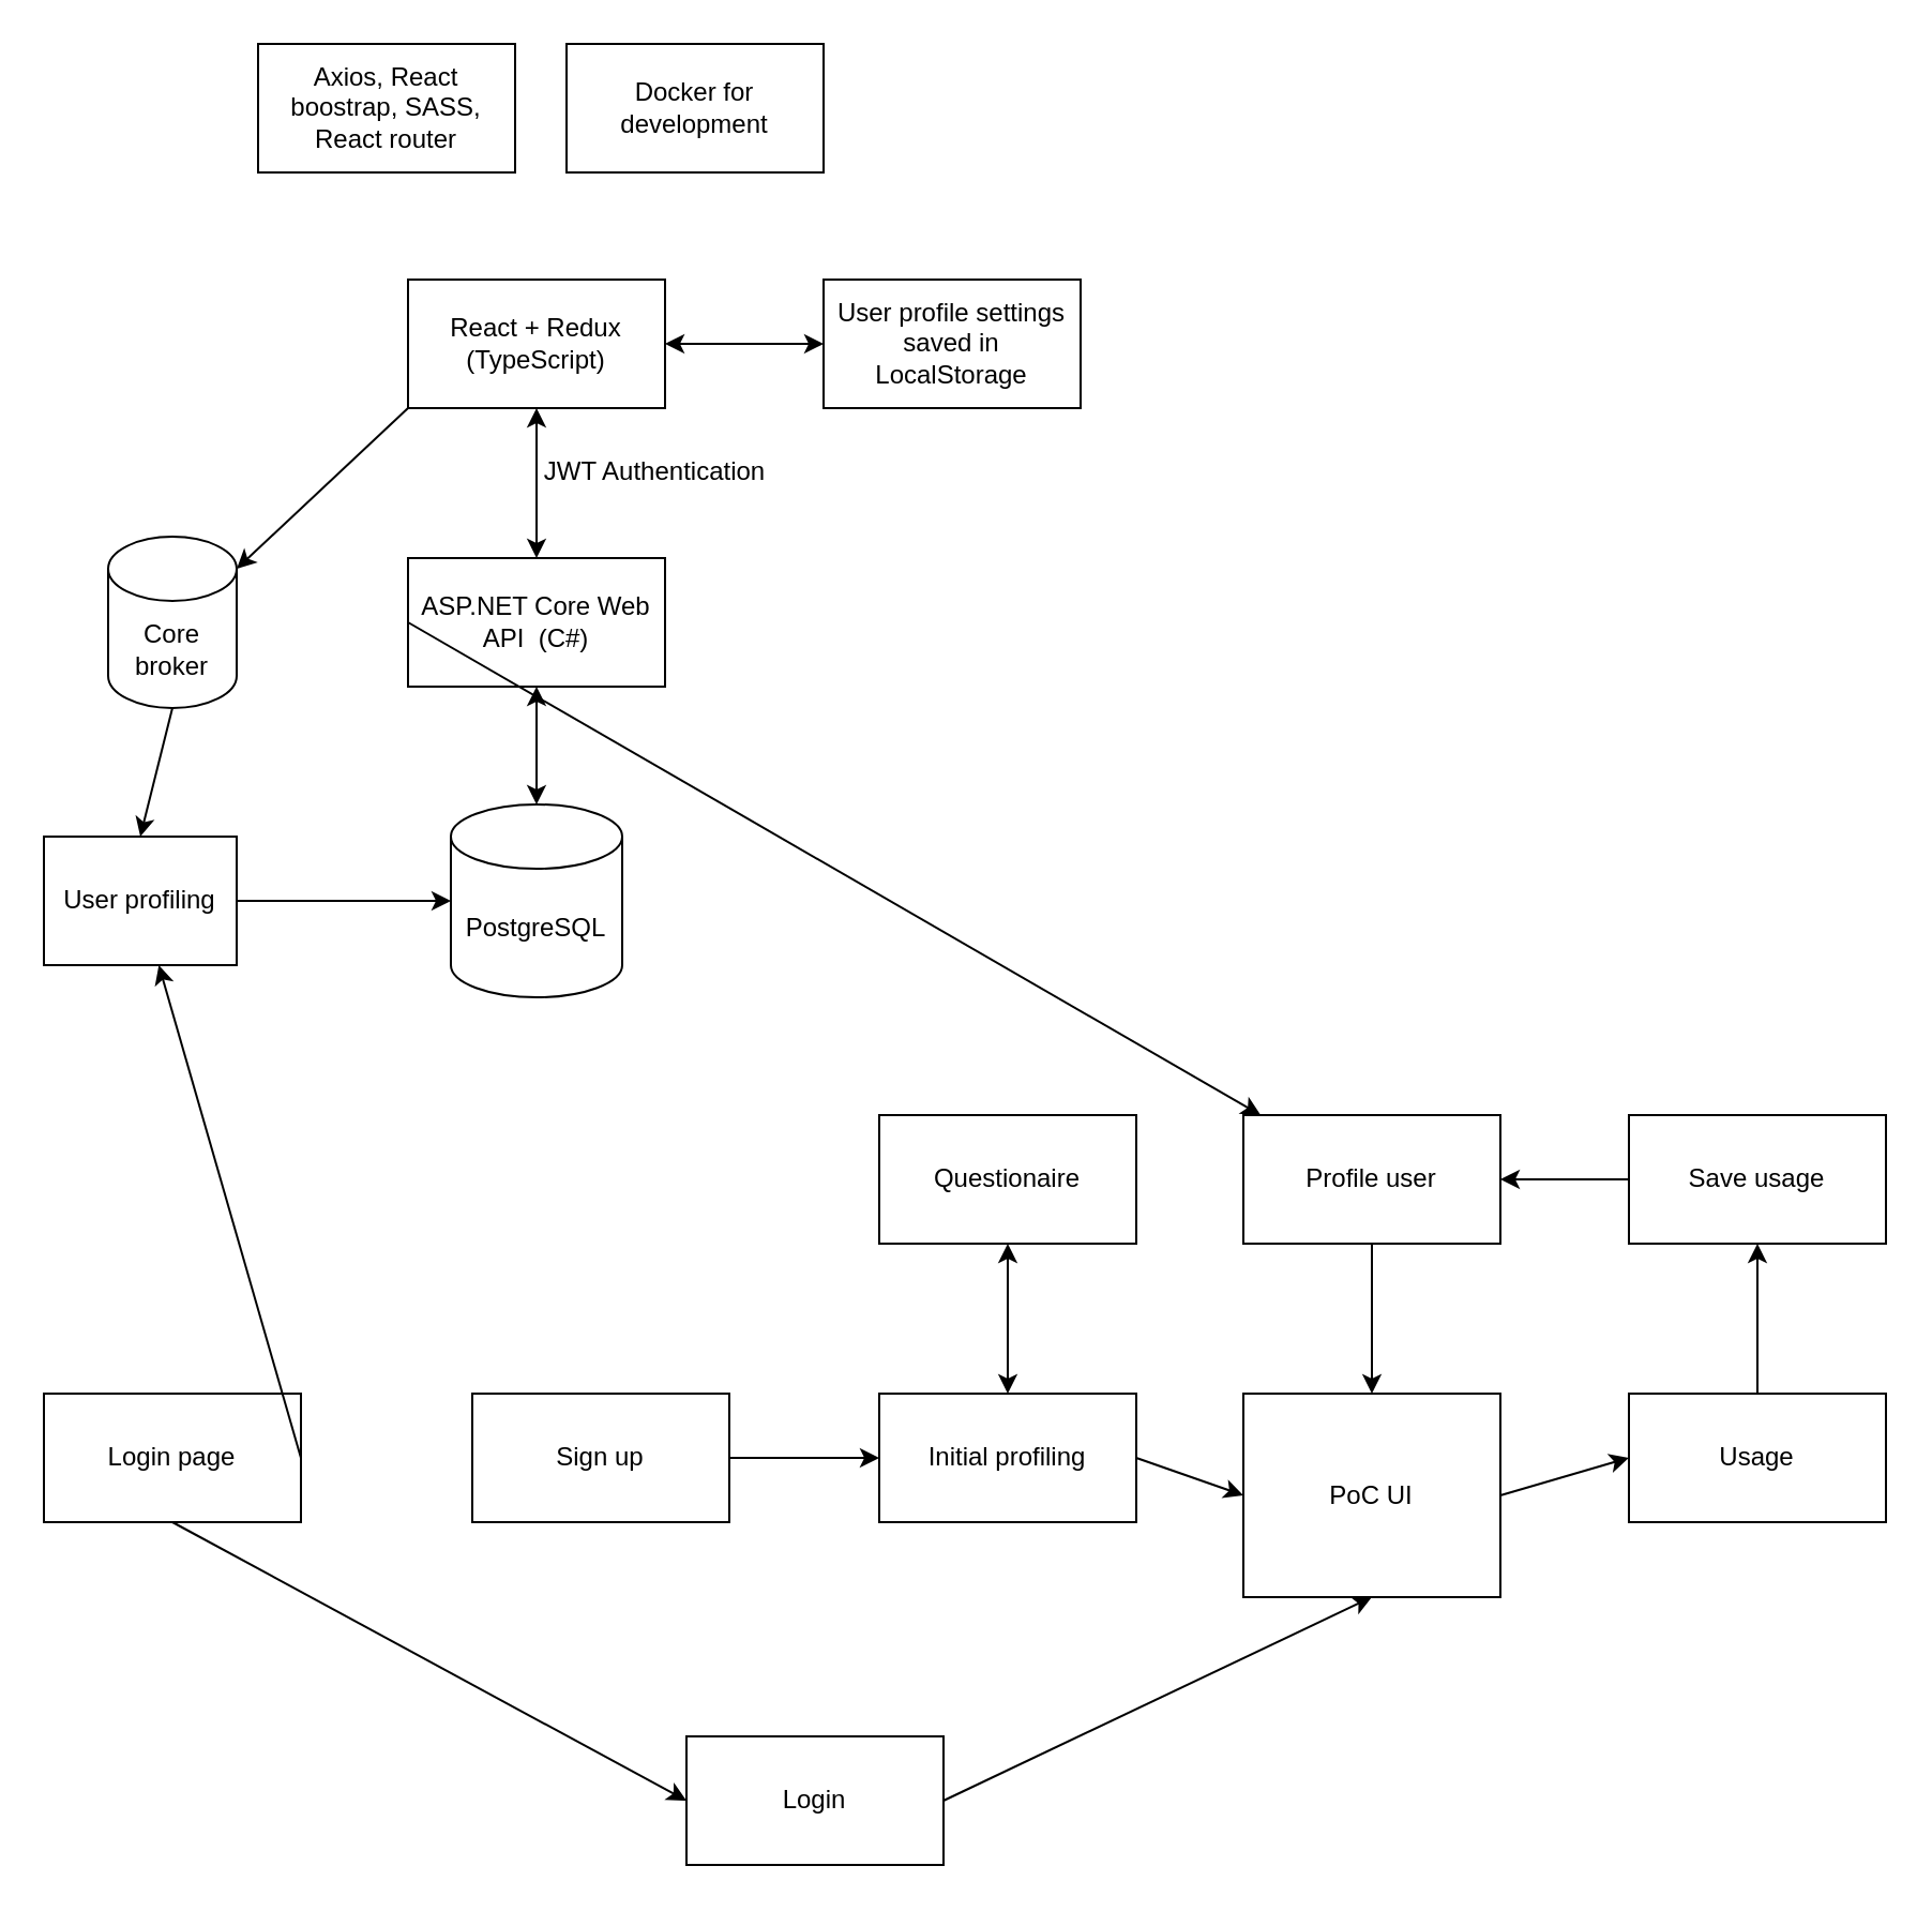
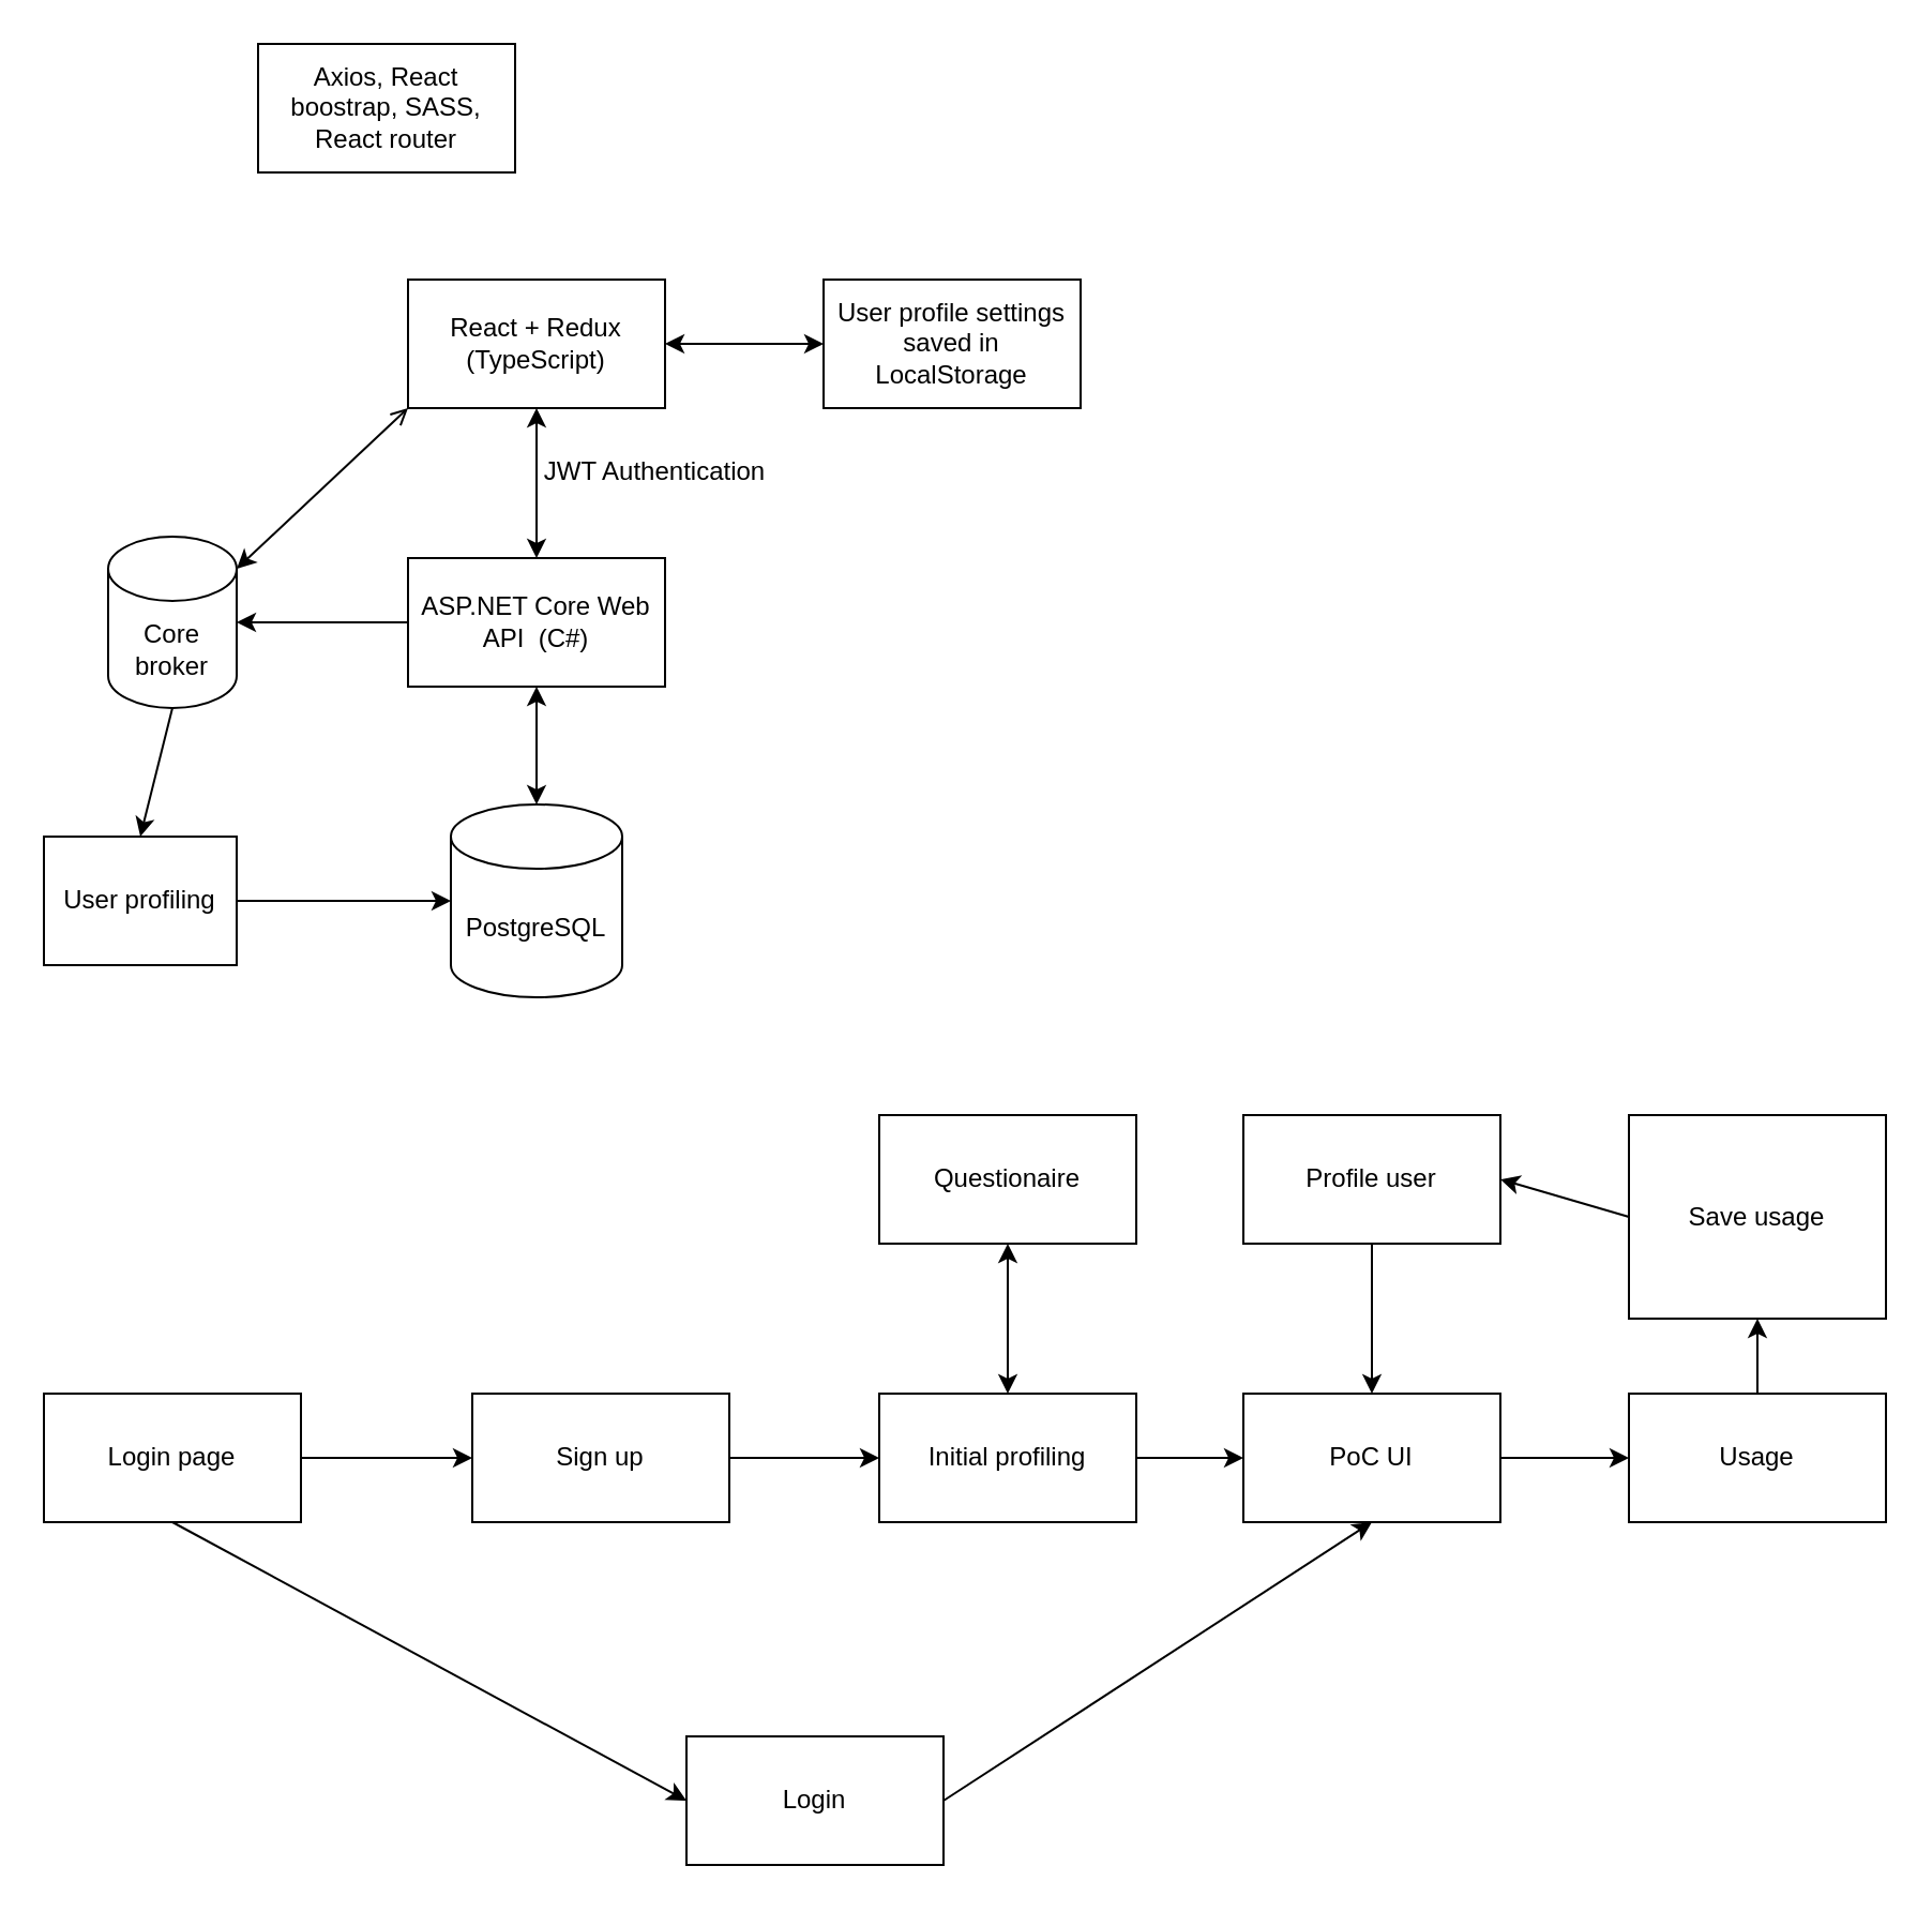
  <mxCell id="0" />
  <mxCell id="1" parent="0" />
  <mxCell id="2" value="" style="endArrow=classic;startArrow=classic;html=1;rounded=0;exitX=0.5;exitY=0;exitDx=0;exitDy=0;exitPerimeter=0;entryX=0.5;entryY=1;entryDx=0;entryDy=0;" parent="1" source="26" target="25" edge="1"><mxGeometry width="50" height="50" relative="1" as="geometry"><mxPoint x="250" y="490" as="sourcePoint" /><mxPoint x="280" y="340" as="targetPoint" /></mxGeometry></mxCell>
  <mxCell id="3" value="User profiling" style="rounded=0;whiteSpace=wrap;html=1;" parent="1" vertex="1"><mxGeometry x="20" y="390" width="90" height="60" as="geometry" /></mxCell>
  <mxCell id="4" value="" style="endArrow=none;startArrow=classic;html=1;rounded=0;exitX=0.5;exitY=0;exitDx=0;exitDy=0;entryX=0.5;entryY=1;entryDx=0;entryDy=0;entryPerimeter=0;startFill=1;endFill=0;" parent="1" source="3" target="27" edge="1"><mxGeometry width="50" height="50" relative="1" as="geometry"><mxPoint x="30" y="507.5" as="sourcePoint" /><mxPoint x="140" y="530" as="targetPoint" /></mxGeometry></mxCell>
  <mxCell id="5" value="React + Redux (TypeScript)" style="rounded=0;whiteSpace=wrap;html=1;" parent="1" vertex="1"><mxGeometry x="190" y="130" width="120" height="60" as="geometry" /></mxCell>
  <mxCell id="6" value="Login page" style="rounded=0;whiteSpace=wrap;html=1;" parent="1" vertex="1"><mxGeometry x="20" y="650" width="120" height="60" as="geometry" /></mxCell>
  <mxCell id="7" value="Sign up" style="rounded=0;whiteSpace=wrap;html=1;" parent="1" vertex="1"><mxGeometry x="220" y="650" width="120" height="60" as="geometry" /></mxCell>
  <mxCell id="8" value="Initial profiling" style="rounded=0;whiteSpace=wrap;html=1;" parent="1" vertex="1"><mxGeometry x="410" y="650" width="120" height="60" as="geometry" /></mxCell>
- <mxCell id="9" value="PoC UI" style="rounded=0;whiteSpace=wrap;html=1;" parent="1" vertex="1"><mxGeometry x="580" y="650" width="120" height="95" as="geometry" /></mxCell>
+ <mxCell id="9" value="PoC UI" style="rounded=0;whiteSpace=wrap;html=1;" parent="1" vertex="1"><mxGeometry x="580" y="650" width="120" height="60" as="geometry" /></mxCell>
  <mxCell id="10" value="Usage" style="rounded=0;whiteSpace=wrap;html=1;" parent="1" vertex="1"><mxGeometry x="760" y="650" width="120" height="60" as="geometry" /></mxCell>
- <mxCell id="11" value="Save usage" style="rounded=0;whiteSpace=wrap;html=1;" parent="1" vertex="1"><mxGeometry x="760" y="520" width="120" height="60" as="geometry" /></mxCell>
+ <mxCell id="11" value="Save usage" style="rounded=0;whiteSpace=wrap;html=1;" parent="1" vertex="1"><mxGeometry x="760" y="520" width="120" height="95" as="geometry" /></mxCell>
  <mxCell id="12" value="Profile user" style="rounded=0;whiteSpace=wrap;html=1;" parent="1" vertex="1"><mxGeometry x="580" y="520" width="120" height="60" as="geometry" /></mxCell>
  <mxCell id="13" value="" style="endArrow=classic;html=1;rounded=0;exitX=0.5;exitY=0;exitDx=0;exitDy=0;entryX=0.5;entryY=1;entryDx=0;entryDy=0;" parent="1" source="10" target="11" edge="1"><mxGeometry width="50" height="50" relative="1" as="geometry"><mxPoint x="750" y="450" as="sourcePoint" /><mxPoint x="800" y="400" as="targetPoint" /></mxGeometry></mxCell>
  <mxCell id="14" value="" style="endArrow=classic;html=1;rounded=0;exitX=0;exitY=0.5;exitDx=0;exitDy=0;entryX=1;entryY=0.5;entryDx=0;entryDy=0;" parent="1" source="11" target="12" edge="1"><mxGeometry width="50" height="50" relative="1" as="geometry"><mxPoint x="830" y="660" as="sourcePoint" /><mxPoint x="830" y="590" as="targetPoint" /></mxGeometry></mxCell>
  <mxCell id="15" value="" style="endArrow=classic;html=1;rounded=0;exitX=0.5;exitY=1;exitDx=0;exitDy=0;entryX=0.5;entryY=0;entryDx=0;entryDy=0;" parent="1" source="12" target="9" edge="1"><mxGeometry width="50" height="50" relative="1" as="geometry"><mxPoint x="770" y="560" as="sourcePoint" /><mxPoint x="710" y="560" as="targetPoint" /></mxGeometry></mxCell>
  <mxCell id="16" value="" style="endArrow=classic;html=1;rounded=0;entryX=0;entryY=0.5;entryDx=0;entryDy=0;exitX=1;exitY=0.5;exitDx=0;exitDy=0;" parent="1" source="9" target="10" edge="1"><mxGeometry width="50" height="50" relative="1" as="geometry"><mxPoint x="660" y="820" as="sourcePoint" /><mxPoint x="710" y="770" as="targetPoint" /></mxGeometry></mxCell>
- <mxCell id="17" value="" style="endArrow=classic;html=1;rounded=0;exitX=1;exitY=0.5;exitDx=0;exitDy=0;" parent="1" source="6" target="3" edge="1"><mxGeometry width="50" height="50" relative="1" as="geometry"><mxPoint x="710" y="690" as="sourcePoint" /><mxPoint x="230" y="740" as="targetPoint" /></mxGeometry></mxCell>
+ <mxCell id="17" value="" style="endArrow=classic;html=1;rounded=0;exitX=1;exitY=0.5;exitDx=0;exitDy=0;entryX=0;entryY=0.5;entryDx=0;entryDy=0;" parent="1" source="6" target="7" edge="1"><mxGeometry width="50" height="50" relative="1" as="geometry"><mxPoint x="710" y="690" as="sourcePoint" /><mxPoint x="230" y="740" as="targetPoint" /></mxGeometry></mxCell>
  <mxCell id="18" value="" style="endArrow=classic;html=1;rounded=0;exitX=1;exitY=0.5;exitDx=0;exitDy=0;entryX=0;entryY=0.5;entryDx=0;entryDy=0;" parent="1" source="7" target="8" edge="1"><mxGeometry width="50" height="50" relative="1" as="geometry"><mxPoint x="150" y="690" as="sourcePoint" /><mxPoint x="230" y="690" as="targetPoint" /></mxGeometry></mxCell>
  <mxCell id="19" value="" style="endArrow=classic;html=1;rounded=0;exitX=1;exitY=0.5;exitDx=0;exitDy=0;entryX=0;entryY=0.5;entryDx=0;entryDy=0;" parent="1" source="8" target="9" edge="1"><mxGeometry width="50" height="50" relative="1" as="geometry"><mxPoint x="350" y="690" as="sourcePoint" /><mxPoint x="420" y="690" as="targetPoint" /></mxGeometry></mxCell>
  <mxCell id="20" value="Login" style="rounded=0;whiteSpace=wrap;html=1;" parent="1" vertex="1"><mxGeometry x="320" y="810" width="120" height="60" as="geometry" /></mxCell>
  <mxCell id="21" value="" style="endArrow=classic;html=1;rounded=0;exitX=0.5;exitY=1;exitDx=0;exitDy=0;entryX=0;entryY=0.5;entryDx=0;entryDy=0;" parent="1" source="6" target="20" edge="1"><mxGeometry width="50" height="50" relative="1" as="geometry"><mxPoint x="150" y="690" as="sourcePoint" /><mxPoint x="230" y="620" as="targetPoint" /></mxGeometry></mxCell>
  <mxCell id="22" value="" style="endArrow=classic;html=1;exitX=1;exitY=0.5;exitDx=0;exitDy=0;entryX=0.5;entryY=1;entryDx=0;entryDy=0;jumpStyle=none;strokeColor=default;rounded=0;" parent="1" source="20" target="9" edge="1"><mxGeometry width="50" height="50" relative="1" as="geometry"><mxPoint x="90" y="720" as="sourcePoint" /><mxPoint x="230" y="820" as="targetPoint" /></mxGeometry></mxCell>
  <mxCell id="23" value="" style="endArrow=classic;startArrow=classic;html=1;rounded=0;strokeColor=default;jumpStyle=none;exitX=0.5;exitY=1;exitDx=0;exitDy=0;entryX=0.5;entryY=0;entryDx=0;entryDy=0;" parent="1" source="5" target="25" edge="1"><mxGeometry width="50" height="50" relative="1" as="geometry"><mxPoint x="250" y="310" as="sourcePoint" /><mxPoint x="250" y="250" as="targetPoint" /></mxGeometry></mxCell>
  <mxCell id="24" value="Axios, React boostrap, SASS, React router" style="rounded=0;whiteSpace=wrap;html=1;" parent="1" vertex="1"><mxGeometry x="120" y="20" width="120" height="60" as="geometry" /></mxCell>
  <mxCell id="25" value="ASP.NET Core Web API&amp;nbsp; (C#)" style="rounded=0;whiteSpace=wrap;html=1;" parent="1" vertex="1"><mxGeometry x="190" y="260" width="120" height="60" as="geometry" /></mxCell>
  <mxCell id="26" value="PostgreSQL" style="shape=cylinder3;whiteSpace=wrap;html=1;boundedLbl=1;backgroundOutline=1;size=15;" parent="1" vertex="1"><mxGeometry x="210" y="375" width="80" height="90" as="geometry" /></mxCell>
  <mxCell id="27" value="Core broker" style="shape=cylinder3;whiteSpace=wrap;html=1;boundedLbl=1;backgroundOutline=1;size=15;" parent="1" vertex="1"><mxGeometry x="50" y="250" width="60" height="80" as="geometry" /></mxCell>
- <mxCell id="28" value="" style="endArrow=none;startArrow=classic;html=1;rounded=0;entryX=0;entryY=1;entryDx=0;entryDy=0;exitX=1;exitY=0;exitDx=0;exitDy=15;exitPerimeter=0;startFill=1;endFill=0;" parent="1" source="27" target="5" edge="1"><mxGeometry width="50" height="50" relative="1" as="geometry"><mxPoint x="260" y="500" as="sourcePoint" /><mxPoint x="205" y="220" as="targetPoint" /></mxGeometry></mxCell>
- <mxCell id="29" value="" style="endArrow=classic;startArrow=none;html=1;rounded=0;exitX=0;exitY=0.5;exitDx=0;exitDy=0;startFill=0;" parent="1" source="25" target="12" edge="1"><mxGeometry width="50" height="50" relative="1" as="geometry"><mxPoint x="170" y="310" as="sourcePoint" /><mxPoint x="260" y="432.5" as="targetPoint" /></mxGeometry></mxCell>
+ <mxCell id="28" value="" style="endArrow=open;startArrow=classic;html=1;rounded=0;entryX=0;entryY=1;entryDx=0;entryDy=0;exitX=1;exitY=0;exitDx=0;exitDy=15;exitPerimeter=0;startFill=1;endFill=0;" parent="1" source="27" target="5" edge="1"><mxGeometry width="50" height="50" relative="1" as="geometry"><mxPoint x="260" y="500" as="sourcePoint" /><mxPoint x="205" y="220" as="targetPoint" /></mxGeometry></mxCell>
+ <mxCell id="29" value="" style="endArrow=classic;startArrow=none;html=1;rounded=0;entryX=1;entryY=0.5;entryDx=0;entryDy=0;entryPerimeter=0;exitX=0;exitY=0.5;exitDx=0;exitDy=0;startFill=0;" parent="1" source="25" target="27" edge="1"><mxGeometry width="50" height="50" relative="1" as="geometry"><mxPoint x="170" y="310" as="sourcePoint" /><mxPoint x="260" y="432.5" as="targetPoint" /></mxGeometry></mxCell>
  <mxCell id="30" value="" style="endArrow=classic;startArrow=none;html=1;rounded=0;exitX=1;exitY=0.5;exitDx=0;exitDy=0;entryX=0;entryY=0.5;entryDx=0;entryDy=0;entryPerimeter=0;startFill=0;" parent="1" source="3" target="26" edge="1"><mxGeometry width="50" height="50" relative="1" as="geometry"><mxPoint x="80" y="430" as="sourcePoint" /><mxPoint x="120" y="342.5" as="targetPoint" /></mxGeometry></mxCell>
  <mxCell id="31" value="JWT Authentication" style="text;html=1;align=center;verticalAlign=middle;resizable=0;points=[];autosize=1;strokeColor=none;fillColor=none;" parent="1" vertex="1"><mxGeometry x="245" y="210" width="120" height="20" as="geometry" /></mxCell>
  <mxCell id="32" value="User profile settings saved in LocalStorage" style="rounded=0;whiteSpace=wrap;html=1;" parent="1" vertex="1"><mxGeometry x="384" y="130" width="120" height="60" as="geometry" /></mxCell>
- <mxCell id="33" value="Docker for development" style="rounded=0;whiteSpace=wrap;html=1;" parent="1" vertex="1"><mxGeometry x="264" y="20" width="120" height="60" as="geometry" /></mxCell>
  <mxCell id="34" value="Questionaire" style="rounded=0;whiteSpace=wrap;html=1;" parent="1" vertex="1"><mxGeometry x="410" y="520" width="120" height="60" as="geometry" /></mxCell>
  <mxCell id="35" value="" style="endArrow=classic;startArrow=classic;html=1;rounded=0;entryX=0.5;entryY=1;entryDx=0;entryDy=0;exitX=0.5;exitY=0;exitDx=0;exitDy=0;" parent="1" source="8" target="34" edge="1"><mxGeometry width="50" height="50" relative="1" as="geometry"><mxPoint x="520" y="960" as="sourcePoint" /><mxPoint x="570" y="910" as="targetPoint" /></mxGeometry></mxCell>
  <mxCell id="36" value="" style="endArrow=classic;startArrow=classic;html=1;rounded=0;exitX=0;exitY=0.5;exitDx=0;exitDy=0;entryX=1;entryY=0.5;entryDx=0;entryDy=0;" parent="1" source="32" target="5" edge="1"><mxGeometry width="50" height="50" relative="1" as="geometry"><mxPoint x="380" y="230" as="sourcePoint" /><mxPoint x="320" y="300" as="targetPoint" /></mxGeometry></mxCell>
